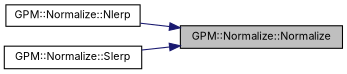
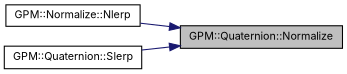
  digraph {
    fontname=Inter
    rankdir=RL
    node [color=black fillcolor=white fontname=Inter fontsize=10 shape=record style=filled]
    edge [color=midnightblue dir=back fontname=Inter fontsize=10 labelfontname=Helvetica labelfontsize=10 style=solid]
-   n1 [fillcolor=grey75 fontcolor=black height=0.2 label="GPM::Normalize::Normalize" width=0.4]
+   n1 [fillcolor=grey75 fontcolor=black height=0.2 label="GPM::Quaternion::Normalize" width=0.4]
    n2 [height=0.2 label="GPM::Normalize::Nlerp" width=0.4]
-   n3 [height=0.2 label="GPM::Normalize::Slerp" width=0.4]
+   n3 [height=0.2 label="GPM::Quaternion::Slerp" width=0.4]
    n1 -> n2
    n1 -> n3
  }
